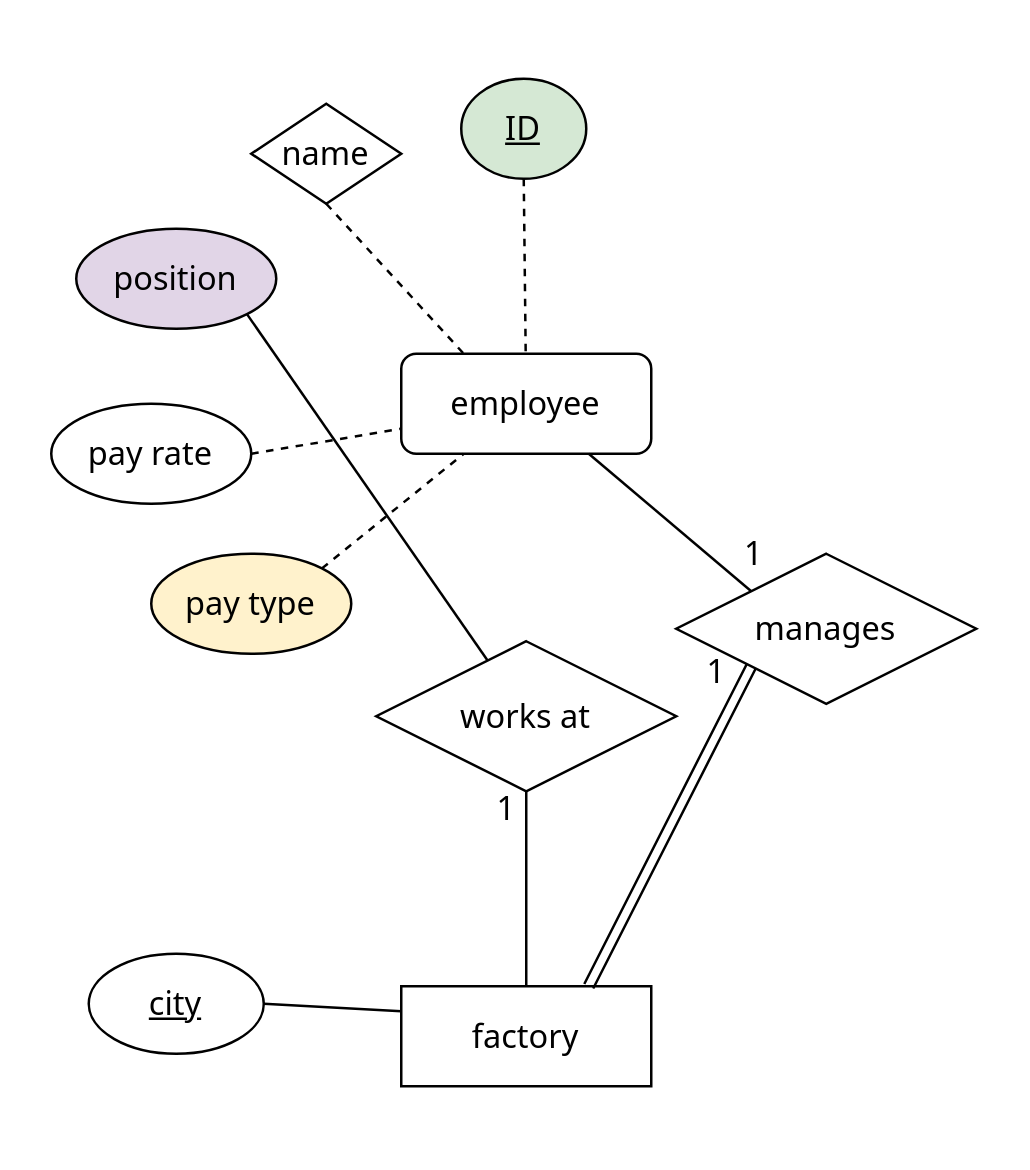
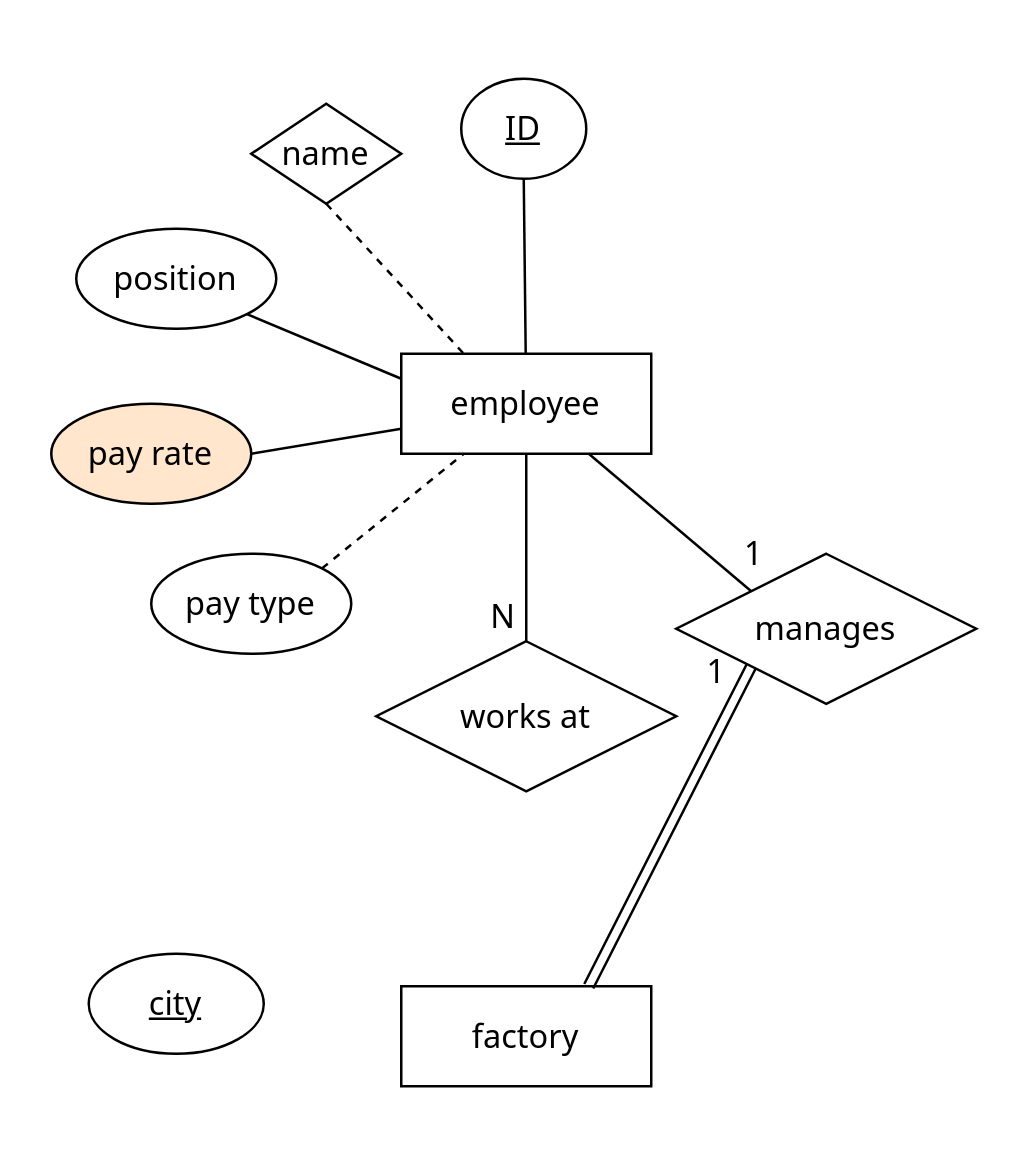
  <mxCell id="0" />
  <mxCell id="1" parent="0" />
- <mxCell id="2" value="employee" style="whiteSpace=wrap;html=1;align=center;fontSize=13;fontFamily=Noto Sans;fontSource=https%3A%2F%2Ffonts.googleapis.com%2Fcss%3Ffamily%3DNoto%2BSans;rounded=1;" vertex="1" parent="1"><mxGeometry x="160" y="141" width="100" height="40" as="geometry" /></mxCell>
+ <mxCell id="2" value="employee" style="whiteSpace=wrap;html=1;align=center;fontSize=13;fontFamily=Noto Sans;fontSource=https%3A%2F%2Ffonts.googleapis.com%2Fcss%3Ffamily%3DNoto%2BSans;" vertex="1" parent="1"><mxGeometry x="160" y="141" width="100" height="40" as="geometry" /></mxCell>
  <mxCell id="3" value="name" style="rhombus;whiteSpace=wrap;html=1;align=center;fontSize=13;fontFamily=Noto Sans;fontSource=https%3A%2F%2Ffonts.googleapis.com%2Fcss%3Ffamily%3DNoto%2BSans;" vertex="1" parent="1"><mxGeometry x="100" y="41" width="60" height="40" as="geometry" /></mxCell>
- <mxCell id="4" value="ID" style="ellipse;whiteSpace=wrap;html=1;align=center;fontStyle=4;fontSize=13;fontFamily=Noto Sans;fontSource=https%3A%2F%2Ffonts.googleapis.com%2Fcss%3Ffamily%3DNoto%2BSans;fillColor=#d5e8d4;" vertex="1" parent="1"><mxGeometry x="184" y="31" width="50" height="40" as="geometry" /></mxCell>
- <mxCell id="5" value="" style="endArrow=none;html=1;rounded=0;exitX=0.5;exitY=1;exitDx=0;exitDy=0;fontSize=13;fontFamily=Noto Sans;fontSource=https%3A%2F%2Ffonts.googleapis.com%2Fcss%3Ffamily%3DNoto%2BSans;dashed=1;" edge="1" parent="1" source="4" target="2"><mxGeometry relative="1" as="geometry"><mxPoint x="300" y="271" as="sourcePoint" /><mxPoint x="460" y="271" as="targetPoint" /></mxGeometry></mxCell>
+ <mxCell id="4" value="ID" style="ellipse;whiteSpace=wrap;html=1;align=center;fontStyle=4;fontSize=13;fontFamily=Noto Sans;fontSource=https%3A%2F%2Ffonts.googleapis.com%2Fcss%3Ffamily%3DNoto%2BSans;" vertex="1" parent="1"><mxGeometry x="184" y="31" width="50" height="40" as="geometry" /></mxCell>
+ <mxCell id="5" value="" style="endArrow=none;html=1;rounded=0;exitX=0.5;exitY=1;exitDx=0;exitDy=0;fontSize=13;fontFamily=Noto Sans;fontSource=https%3A%2F%2Ffonts.googleapis.com%2Fcss%3Ffamily%3DNoto%2BSans;" edge="1" parent="1" source="4" target="2"><mxGeometry relative="1" as="geometry"><mxPoint x="300" y="271" as="sourcePoint" /><mxPoint x="460" y="271" as="targetPoint" /></mxGeometry></mxCell>
  <mxCell id="6" value="" style="endArrow=none;html=1;rounded=0;exitX=0.5;exitY=1;exitDx=0;exitDy=0;entryX=0.25;entryY=0;entryDx=0;entryDy=0;fontSize=13;fontFamily=Noto Sans;fontSource=https%3A%2F%2Ffonts.googleapis.com%2Fcss%3Ffamily%3DNoto%2BSans;dashed=1;" edge="1" parent="1" source="3" target="2"><mxGeometry relative="1" as="geometry"><mxPoint x="140" y="91" as="sourcePoint" /><mxPoint x="143.889" y="161" as="targetPoint" /></mxGeometry></mxCell>
- <mxCell id="7" value="position" style="ellipse;whiteSpace=wrap;html=1;align=center;fontSize=13;fontFamily=Noto Sans;fontSource=https%3A%2F%2Ffonts.googleapis.com%2Fcss%3Ffamily%3DNoto%2BSans;fillColor=#e1d5e7;" vertex="1" parent="1"><mxGeometry x="30" y="91" width="80" height="40" as="geometry" /></mxCell>
- <mxCell id="8" value="" style="endArrow=none;html=1;rounded=0;exitX=1;exitY=1;exitDx=0;exitDy=0;fontSize=13;fontFamily=Noto Sans;fontSource=https%3A%2F%2Ffonts.googleapis.com%2Fcss%3Ffamily%3DNoto%2BSans;" edge="1" parent="1" source="7" target="13"><mxGeometry relative="1" as="geometry"><mxPoint x="140" y="101" as="sourcePoint" /><mxPoint x="195" y="151" as="targetPoint" /></mxGeometry></mxCell>
- <mxCell id="9" value="pay rate" style="ellipse;whiteSpace=wrap;html=1;align=center;fontSize=13;fontFamily=Noto Sans;fontSource=https%3A%2F%2Ffonts.googleapis.com%2Fcss%3Ffamily%3DNoto%2BSans;" vertex="1" parent="1"><mxGeometry x="20" y="161" width="80" height="40" as="geometry" /></mxCell>
- <mxCell id="10" value="" style="endArrow=none;html=1;rounded=0;exitX=1;exitY=0.5;exitDx=0;exitDy=0;entryX=0;entryY=0.75;entryDx=0;entryDy=0;fontSize=13;fontFamily=Noto Sans;fontSource=https%3A%2F%2Ffonts.googleapis.com%2Fcss%3Ffamily%3DNoto%2BSans;dashed=1;" edge="1" parent="1" source="9" target="2"><mxGeometry relative="1" as="geometry"><mxPoint x="108.284" y="135.142" as="sourcePoint" /><mxPoint x="170" y="161" as="targetPoint" /></mxGeometry></mxCell>
- <mxCell id="11" value="pay type" style="ellipse;whiteSpace=wrap;html=1;align=center;fontSize=13;fontFamily=Noto Sans;fontSource=https%3A%2F%2Ffonts.googleapis.com%2Fcss%3Ffamily%3DNoto%2BSans;fillColor=#fff2cc;" vertex="1" parent="1"><mxGeometry x="60" y="221" width="80" height="40" as="geometry" /></mxCell>
+ <mxCell id="7" value="position" style="ellipse;whiteSpace=wrap;html=1;align=center;fontSize=13;fontFamily=Noto Sans;fontSource=https%3A%2F%2Ffonts.googleapis.com%2Fcss%3Ffamily%3DNoto%2BSans;" vertex="1" parent="1"><mxGeometry x="30" y="91" width="80" height="40" as="geometry" /></mxCell>
+ <mxCell id="8" value="" style="endArrow=none;html=1;rounded=0;exitX=1;exitY=1;exitDx=0;exitDy=0;entryX=0;entryY=0.25;entryDx=0;entryDy=0;fontSize=13;fontFamily=Noto Sans;fontSource=https%3A%2F%2Ffonts.googleapis.com%2Fcss%3Ffamily%3DNoto%2BSans;" edge="1" parent="1" source="7" target="2"><mxGeometry relative="1" as="geometry"><mxPoint x="140" y="101" as="sourcePoint" /><mxPoint x="195" y="151" as="targetPoint" /></mxGeometry></mxCell>
+ <mxCell id="9" value="pay rate" style="ellipse;whiteSpace=wrap;html=1;align=center;fontSize=13;fontFamily=Noto Sans;fontSource=https%3A%2F%2Ffonts.googleapis.com%2Fcss%3Ffamily%3DNoto%2BSans;fillColor=#ffe6cc;" vertex="1" parent="1"><mxGeometry x="20" y="161" width="80" height="40" as="geometry" /></mxCell>
+ <mxCell id="10" value="" style="endArrow=none;html=1;rounded=0;exitX=1;exitY=0.5;exitDx=0;exitDy=0;entryX=0;entryY=0.75;entryDx=0;entryDy=0;fontSize=13;fontFamily=Noto Sans;fontSource=https%3A%2F%2Ffonts.googleapis.com%2Fcss%3Ffamily%3DNoto%2BSans;" edge="1" parent="1" source="9" target="2"><mxGeometry relative="1" as="geometry"><mxPoint x="108.284" y="135.142" as="sourcePoint" /><mxPoint x="170" y="161" as="targetPoint" /></mxGeometry></mxCell>
+ <mxCell id="11" value="pay type" style="ellipse;whiteSpace=wrap;html=1;align=center;fontSize=13;fontFamily=Noto Sans;fontSource=https%3A%2F%2Ffonts.googleapis.com%2Fcss%3Ffamily%3DNoto%2BSans;" vertex="1" parent="1"><mxGeometry x="60" y="221" width="80" height="40" as="geometry" /></mxCell>
  <mxCell id="12" value="" style="endArrow=none;html=1;rounded=0;entryX=0.25;entryY=1;entryDx=0;entryDy=0;exitX=1;exitY=0;exitDx=0;exitDy=0;fontSize=13;fontFamily=Noto Sans;fontSource=https%3A%2F%2Ffonts.googleapis.com%2Fcss%3Ffamily%3DNoto%2BSans;dashed=1;" edge="1" parent="1" source="11" target="2"><mxGeometry relative="1" as="geometry"><mxPoint x="120" y="231" as="sourcePoint" /><mxPoint x="170" y="181" as="targetPoint" /></mxGeometry></mxCell>
  <mxCell id="13" value="works at" style="shape=rhombus;perimeter=rhombusPerimeter;whiteSpace=wrap;html=1;align=center;fontSize=13;fontFamily=Noto Sans;fontSource=https%3A%2F%2Ffonts.googleapis.com%2Fcss%3Ffamily%3DNoto%2BSans;" vertex="1" parent="1"><mxGeometry x="150" y="256" width="120" height="60" as="geometry" /></mxCell>
  <mxCell id="14" value="factory" style="whiteSpace=wrap;html=1;align=center;fontSize=13;fontFamily=Noto Sans;fontSource=https%3A%2F%2Ffonts.googleapis.com%2Fcss%3Ffamily%3DNoto%2BSans;" vertex="1" parent="1"><mxGeometry x="160" y="394" width="100" height="40" as="geometry" /></mxCell>
- <mxCell id="17" value="" style="endArrow=none;html=1;rounded=0;exitX=0.5;exitY=0;exitDx=0;exitDy=0;fontSize=13;fontFamily=Noto Sans;fontSource=https%3A%2F%2Ffonts.googleapis.com%2Fcss%3Ffamily%3DNoto%2BSans;" edge="1" parent="1" source="14" target="13"><mxGeometry relative="1" as="geometry"><mxPoint x="300" y="271" as="sourcePoint" /><mxPoint x="210" y="351" as="targetPoint" /></mxGeometry></mxCell>
- <mxCell id="18" value="1" style="resizable=0;html=1;align=right;verticalAlign=bottom;rotation=0;fontSize=13;fontFamily=Noto Sans;fontSource=https%3A%2F%2Ffonts.googleapis.com%2Fcss%3Ffamily%3DNoto%2BSans;" connectable="0" vertex="1" parent="17"><mxGeometry x="1" relative="1" as="geometry"><mxPoint x="-4" y="17" as="offset" /></mxGeometry></mxCell>
+ <mxCell id="15" value="" style="endArrow=none;html=1;rounded=0;exitX=0.5;exitY=1;exitDx=0;exitDy=0;entryX=0.5;entryY=0;entryDx=0;entryDy=0;fontSize=13;fontFamily=Noto Sans;fontSource=https%3A%2F%2Ffonts.googleapis.com%2Fcss%3Ffamily%3DNoto%2BSans;" edge="1" parent="1" source="2" target="13"><mxGeometry relative="1" as="geometry"><mxPoint x="300" y="271" as="sourcePoint" /><mxPoint x="460" y="271" as="targetPoint" /></mxGeometry></mxCell>
+ <mxCell id="16" value="N" style="resizable=0;html=1;align=right;verticalAlign=bottom;fontSize=13;fontFamily=Noto Sans;fontSource=https%3A%2F%2Ffonts.googleapis.com%2Fcss%3Ffamily%3DNoto%2BSans;" connectable="0" vertex="1" parent="15"><mxGeometry x="1" relative="1" as="geometry"><mxPoint x="-4" as="offset" /></mxGeometry></mxCell>
  <mxCell id="19" value="manages" style="shape=rhombus;perimeter=rhombusPerimeter;whiteSpace=wrap;html=1;align=center;fontSize=13;fontFamily=Noto Sans;fontSource=https%3A%2F%2Ffonts.googleapis.com%2Fcss%3Ffamily%3DNoto%2BSans;" vertex="1" parent="1"><mxGeometry x="270" y="221" width="120" height="60" as="geometry" /></mxCell>
  <mxCell id="20" value="" style="endArrow=none;html=1;rounded=0;exitX=0.75;exitY=1;exitDx=0;exitDy=0;entryX=0;entryY=0;entryDx=0;entryDy=0;fontSize=13;fontFamily=Noto Sans;fontSource=https%3A%2F%2Ffonts.googleapis.com%2Fcss%3Ffamily%3DNoto%2BSans;" edge="1" parent="1" source="2" target="19"><mxGeometry relative="1" as="geometry"><mxPoint x="300" y="281" as="sourcePoint" /><mxPoint x="460" y="281" as="targetPoint" /></mxGeometry></mxCell>
  <mxCell id="21" value="1" style="resizable=0;html=1;align=right;verticalAlign=bottom;fontSize=13;fontFamily=Noto Sans;fontSource=https%3A%2F%2Ffonts.googleapis.com%2Fcss%3Ffamily%3DNoto%2BSans;" connectable="0" vertex="1" parent="20"><mxGeometry x="1" relative="1" as="geometry"><mxPoint x="5" y="-5" as="offset" /></mxGeometry></mxCell>
  <mxCell id="22" value="" style="shape=link;html=1;rounded=0;entryX=0;entryY=1;entryDx=0;entryDy=0;exitX=0.75;exitY=0;exitDx=0;exitDy=0;fontSize=13;fontFamily=Noto Sans;fontSource=https%3A%2F%2Ffonts.googleapis.com%2Fcss%3Ffamily%3DNoto%2BSans;" edge="1" parent="1" source="14" target="19"><mxGeometry relative="1" as="geometry"><mxPoint x="270" y="406" as="sourcePoint" /><mxPoint x="430" y="406" as="targetPoint" /></mxGeometry></mxCell>
  <mxCell id="23" value="1" style="resizable=0;html=1;align=right;verticalAlign=bottom;fontSize=13;fontFamily=Noto Sans;fontSource=https%3A%2F%2Ffonts.googleapis.com%2Fcss%3Ffamily%3DNoto%2BSans;" connectable="0" vertex="1" parent="22"><mxGeometry x="1" relative="1" as="geometry"><mxPoint x="-10" y="12" as="offset" /></mxGeometry></mxCell>
  <mxCell id="24" value="city" style="ellipse;whiteSpace=wrap;html=1;align=center;fontStyle=4;fontSize=13;fontFamily=Noto Sans;fontSource=https%3A%2F%2Ffonts.googleapis.com%2Fcss%3Ffamily%3DNoto%2BSans;" vertex="1" parent="1"><mxGeometry x="35" y="381" width="70" height="40" as="geometry" /></mxCell>
- <mxCell id="25" value="" style="endArrow=none;html=1;rounded=0;entryX=0;entryY=0.25;entryDx=0;entryDy=0;exitX=1;exitY=0.5;exitDx=0;exitDy=0;fontSize=13;fontFamily=Noto Sans;fontSource=https%3A%2F%2Ffonts.googleapis.com%2Fcss%3Ffamily%3DNoto%2BSans;" edge="1" parent="1" source="24" target="14"><mxGeometry relative="1" as="geometry"><mxPoint x="83.284" y="476.858" as="sourcePoint" /><mxPoint x="140" y="431" as="targetPoint" /></mxGeometry></mxCell>
  <mxCell id="26" value="" style="rounded=0;whiteSpace=wrap;html=1;fontFamily=Noto Sans;fontSource=https%3A%2F%2Ffonts.googleapis.com%2Fcss%3Ffamily%3DNoto%2BSans;strokeColor=none;fillColor=none;" vertex="1" parent="1"><mxGeometry x="194" y="20" width="30" height="20" as="geometry" /></mxCell>
  <mxCell id="27" value="" style="rounded=0;whiteSpace=wrap;html=1;fontFamily=Noto Sans;fontSource=https%3A%2F%2Ffonts.googleapis.com%2Fcss%3Ffamily%3DNoto%2BSans;strokeColor=none;fillColor=none;" vertex="1" parent="1"><mxGeometry x="194" y="426" width="30" height="20" as="geometry" /></mxCell>
